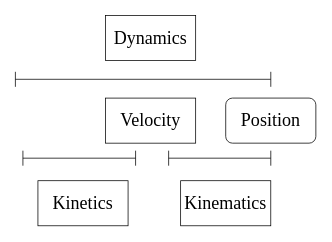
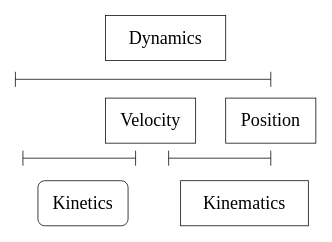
  <mxCell id="0" />
  <mxCell id="1" parent="0" />
  <mxCell id="2" style="edgeStyle=orthogonalEdgeStyle;rounded=0;orthogonalLoop=1;jettySize=auto;html=1;exitX=0.5;exitY=1;exitDx=0;exitDy=0;entryX=0.5;entryY=0;entryDx=0;entryDy=0;strokeColor=none;dashed=1;" edge="1" parent="1" source="3" target="4"><mxGeometry relative="1" as="geometry" /></mxCell>
- <mxCell id="3" value="&lt;font face=&quot;Times New Roman&quot;&gt;&lt;span style=&quot;font-size: 24px&quot;&gt;Dynamics&lt;/span&gt;&lt;/font&gt;" style="rounded=0;whiteSpace=wrap;html=1;" vertex="1" parent="1"><mxGeometry x="140" y="20" width="120" height="60" as="geometry" /></mxCell>
+ <mxCell id="3" value="&lt;font face=&quot;Times New Roman&quot;&gt;&lt;span style=&quot;font-size: 24px&quot;&gt;Dynamics&lt;/span&gt;&lt;/font&gt;" style="rounded=0;whiteSpace=wrap;html=1;" vertex="1" parent="1"><mxGeometry x="140" y="20" width="160" height="60" as="geometry" /></mxCell>
  <mxCell id="4" value="&lt;font face=&quot;Times New Roman&quot; style=&quot;font-size: 24px&quot;&gt;Velocity&lt;/font&gt;" style="rounded=0;whiteSpace=wrap;html=1;" vertex="1" parent="1"><mxGeometry x="140" y="130" width="120" height="60" as="geometry" /></mxCell>
- <mxCell id="5" value="&lt;font face=&quot;Times New Roman&quot; style=&quot;font-size: 24px&quot;&gt;Position&lt;/font&gt;" style="whiteSpace=wrap;html=1;rounded=1;" vertex="1" parent="1"><mxGeometry x="300" y="130" width="120" height="60" as="geometry" /></mxCell>
- <mxCell id="6" value="&lt;font face=&quot;Times New Roman&quot;&gt;&lt;span style=&quot;font-size: 24px&quot;&gt;Kinetics&lt;/span&gt;&lt;/font&gt;" style="rounded=0;whiteSpace=wrap;html=1;" vertex="1" parent="1"><mxGeometry x="50" y="240" width="120" height="60" as="geometry" /></mxCell>
- <mxCell id="7" value="&lt;font face=&quot;Times New Roman&quot; style=&quot;font-size: 24px&quot;&gt;Kinematics&lt;/font&gt;" style="rounded=0;whiteSpace=wrap;html=1;" vertex="1" parent="1"><mxGeometry x="240" y="240" width="120" height="60" as="geometry" /></mxCell>
+ <mxCell id="5" value="&lt;font face=&quot;Times New Roman&quot; style=&quot;font-size: 24px&quot;&gt;Position&lt;/font&gt;" style="rounded=0;whiteSpace=wrap;html=1;" vertex="1" parent="1"><mxGeometry x="300" y="130" width="120" height="60" as="geometry" /></mxCell>
+ <mxCell id="6" value="&lt;font face=&quot;Times New Roman&quot;&gt;&lt;span style=&quot;font-size: 24px&quot;&gt;Kinetics&lt;/span&gt;&lt;/font&gt;" style="whiteSpace=wrap;html=1;rounded=1;" vertex="1" parent="1"><mxGeometry x="50" y="240" width="120" height="60" as="geometry" /></mxCell>
+ <mxCell id="7" value="&lt;font face=&quot;Times New Roman&quot; style=&quot;font-size: 24px&quot;&gt;Kinematics&lt;/font&gt;" style="rounded=0;whiteSpace=wrap;html=1;" vertex="1" parent="1"><mxGeometry x="240" y="240" width="170" height="60" as="geometry" /></mxCell>
  <mxCell id="8" value="" style="shape=crossbar;whiteSpace=wrap;html=1;rounded=1;" vertex="1" parent="1"><mxGeometry x="20" y="95" width="340" height="20" as="geometry" /></mxCell>
  <mxCell id="9" value="" style="shape=crossbar;whiteSpace=wrap;html=1;rounded=1;" vertex="1" parent="1"><mxGeometry x="30" y="200" width="150" height="20" as="geometry" /></mxCell>
  <mxCell id="10" value="" style="shape=crossbar;whiteSpace=wrap;html=1;rounded=1;" vertex="1" parent="1"><mxGeometry x="224" y="200" width="136" height="20" as="geometry" /></mxCell>
